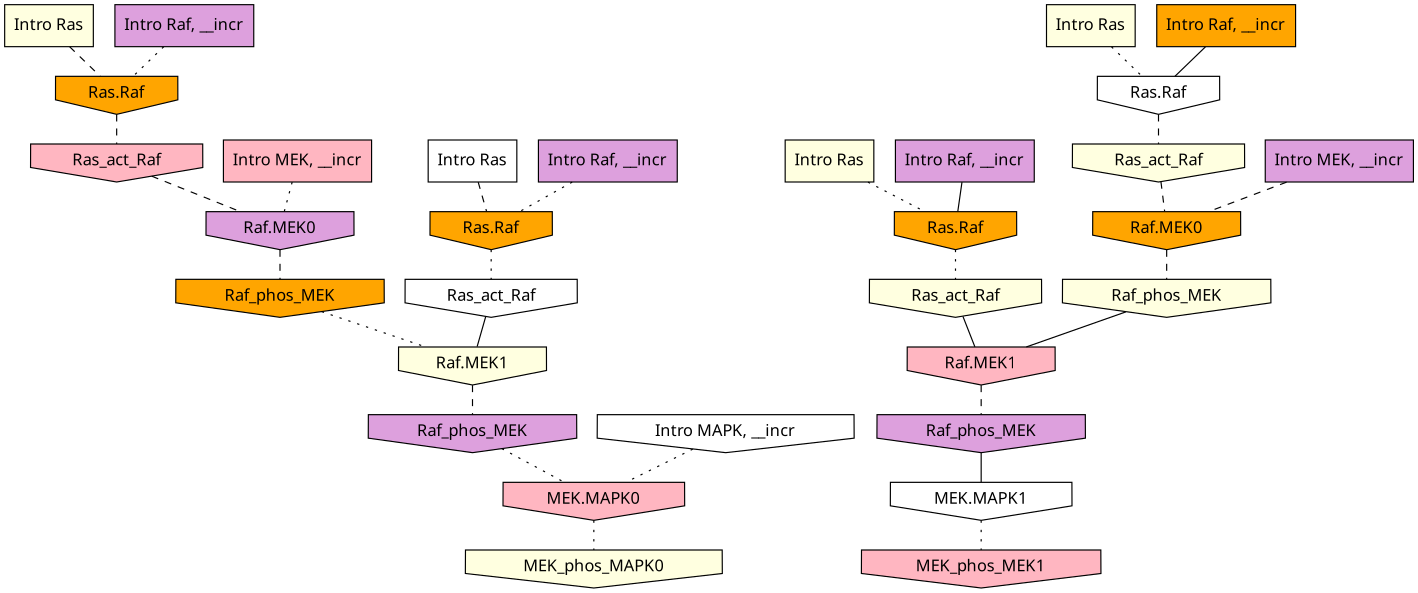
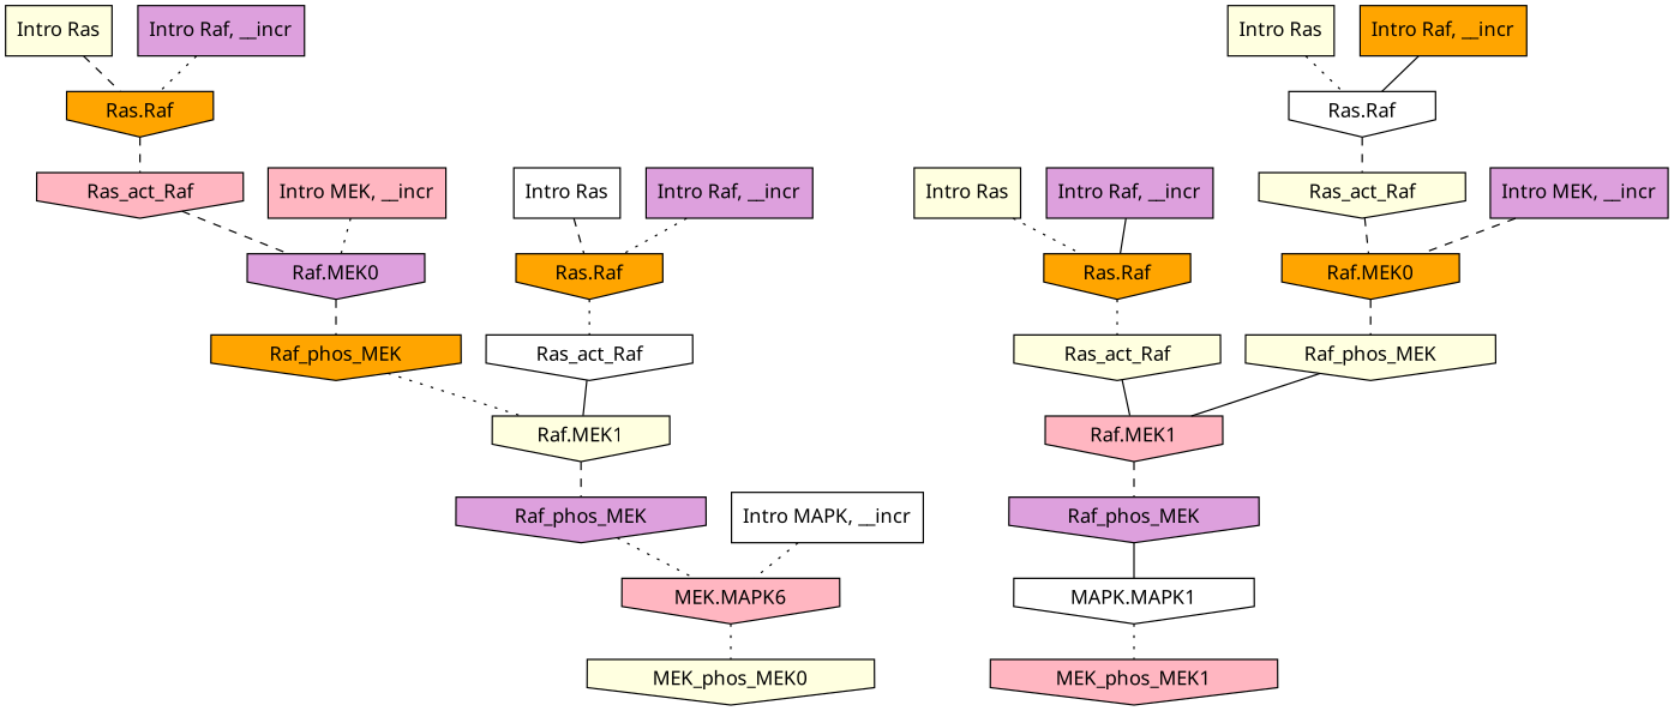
  digraph {
    rankdir=TB
    ranksep=0.30
    node [fillcolor=lightyellow fontname="CMU Serif" shape=invhouse style=filled]
    edge [color="0.000 0.000 0.000" dir=none fontname="CMU Serif" style=dotted]
    n1 [label="Intro Ras" shape=rectangle]
    n2 [fillcolor=orange label="Ras.Raf"]
    n3 [fillcolor=lightpink label=Ras_act_Raf]
    n4 [label="Intro Ras" shape=rectangle]
    n5 [fillcolor=orange label="Ras.Raf"]
    n6 [label=Ras_act_Raf]
    n7 [fillcolor=white label="Intro Ras" shape=rectangle]
    n8 [fillcolor=orange label="Ras.Raf"]
    n9 [fillcolor=white label=Ras_act_Raf]
    n10 [label="Intro Ras" shape=rectangle]
    n11 [fillcolor=white label="Ras.Raf"]
    n12 [label=Ras_act_Raf]
    n13 [fillcolor=plum label="Intro Raf, __incr" shape=rectangle]
    n14 [fillcolor=plum label="Intro Raf, __incr" shape=rectangle]
    n15 [fillcolor=orange label="Intro Raf, __incr" shape=rectangle]
    n16 [fillcolor=plum label="Intro Raf, __incr" shape=rectangle]
    n17 [fillcolor=plum label="Intro MEK, __incr" shape=rectangle]
    n18 [fillcolor=orange label="Raf.MEK0"]
    n19 [label=Raf_phos_MEK]
    n20 [fillcolor=lightpink label="Intro MEK, __incr" shape=rectangle]
    n21 [fillcolor=plum label="Raf.MEK0"]
    n22 [fillcolor=orange label=Raf_phos_MEK]
-   n23 [fillcolor=white label="Intro MAPK, __incr"]
-   n24 [fillcolor=lightpink label="MEK.MAPK0"]
-   n25 [label=MEK_phos_MAPK0]
+   n23 [fillcolor=white label="Intro MAPK, __incr" shape=rectangle]
+   n24 [fillcolor=lightpink label="MEK.MAPK6"]
+   n25 [label=MEK_phos_MEK0]
    n26 [fillcolor=lightpink label="Raf.MEK1"]
    n27 [label="Raf.MEK1"]
    n28 [fillcolor=plum label=Raf_phos_MEK]
    n29 [fillcolor=plum label=Raf_phos_MEK]
-   n30 [fillcolor=white label="MEK.MAPK1"]
+   n30 [fillcolor=white label="MAPK.MAPK1"]
    n31 [fillcolor=lightpink label=MEK_phos_MEK1]
    n1 -> n2 [style=dashed]
    n2 -> n3 [style=dashed]
    n3 -> n21 [style=dashed]
    n4 -> n5
    n5 -> n6
    n6 -> n26 [style=solid]
    n7 -> n8 [style=dashed]
    n8 -> n9
    n9 -> n27 [style=solid]
    n10 -> n11
    n11 -> n12 [style=dashed]
    n12 -> n18 [style=dashed]
    n13 -> n5 [style=solid]
    n14 -> n2
    n15 -> n11 [style=solid]
    n16 -> n8
    n17 -> n18 [style=dashed]
    n18 -> n19 [style=dashed]
    n19 -> n26 [style=solid]
    n20 -> n21
    n21 -> n22 [style=dashed]
    n22 -> n27
    n23 -> n24
    n24 -> n25
    n26 -> n29 [style=dashed]
    n27 -> n28 [style=dashed]
    n28 -> n24
    n29 -> n30 [style=solid]
    n30 -> n31
  }
